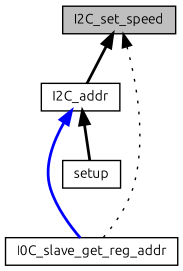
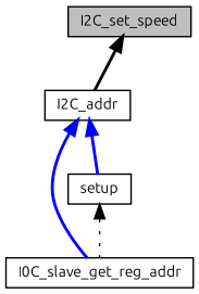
  digraph {
    fontname=Ubuntu
    rankdir=TB
    node [color=black fillcolor=white fontname=Ubuntu fontsize=10 shape=record style=filled]
    edge [color=black dir=back fontname=Ubuntu fontsize=10 labelfontname=Helvetica labelfontsize=10 style=bold]
    n1 [fillcolor=grey75 fontcolor=black height=0.2 label=I2C_set_speed width=0.4]
    n2 [height=0.2 label=I2C_addr width=0.4]
    n3 [height=0.2 label=I0C_slave_get_reg_addr width=0.4]
    n4 [height=0.2 label=setup width=0.4]
    n1 -> n2
-   n1 -> n3 [style=dotted]
+   n4 -> n3 [style=dotted]
    n2 -> n3 [color=blue]
-   n2 -> n4
+   n2 -> n4 [color=blue]
  }
